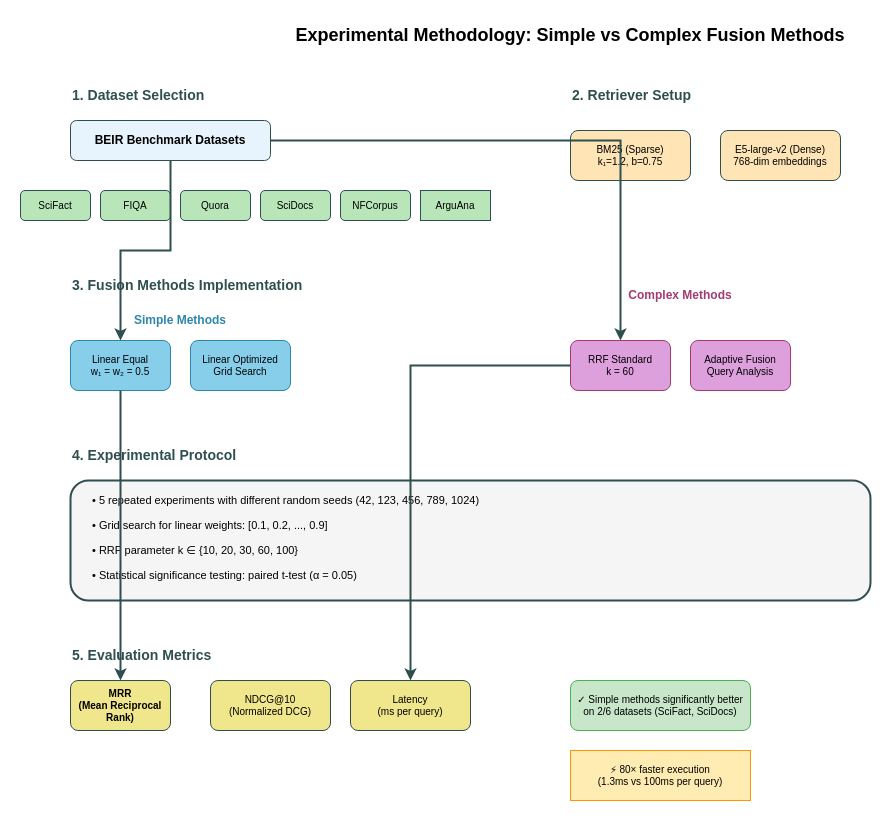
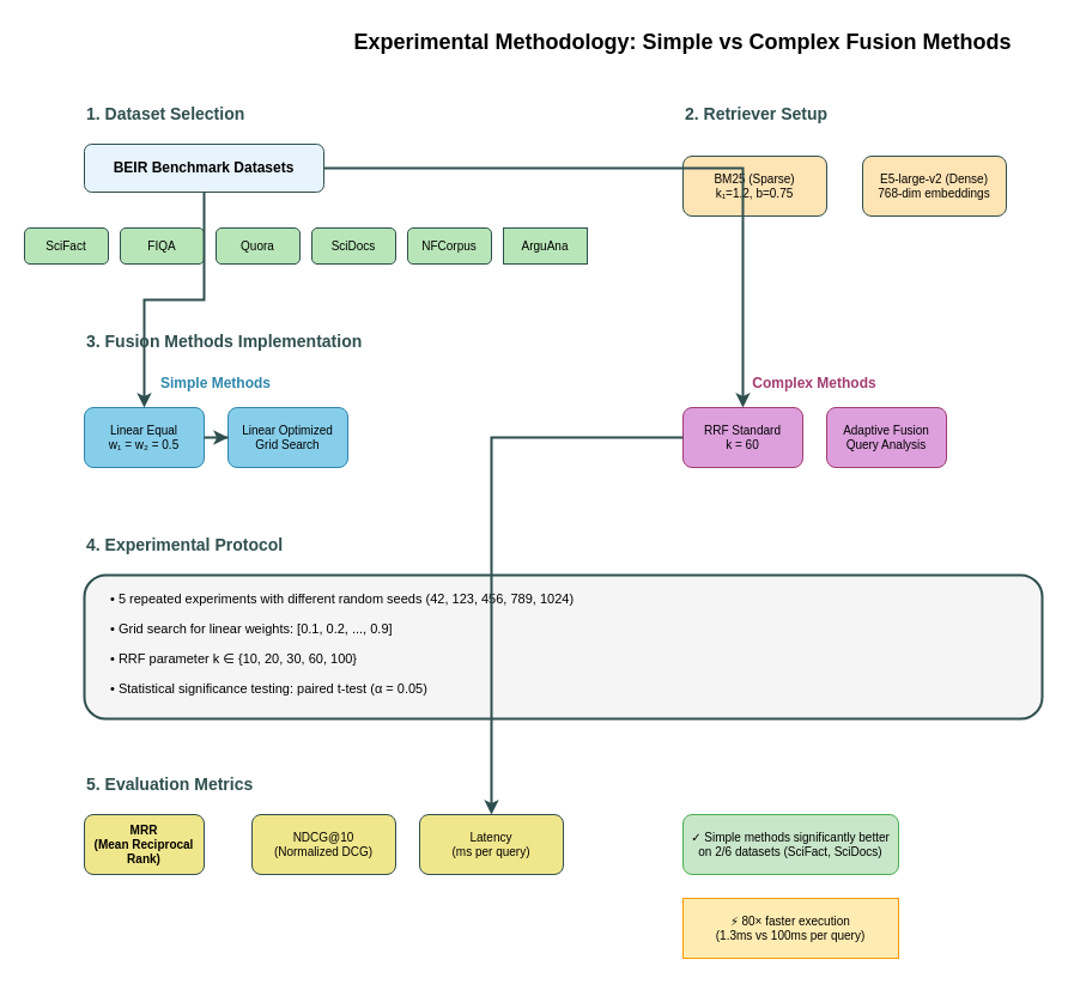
  <mxCell id="0" />
  <mxCell id="1" parent="0" />
  <mxCell id="2" value="Experimental Methodology: Simple vs Complex Fusion Methods" style="text;html=1;strokeColor=none;fillColor=none;align=center;verticalAlign=middle;whiteSpace=wrap;rounded=0;fontSize=18;fontStyle=1;" vertex="1" parent="1"><mxGeometry x="270" y="20" width="600" height="30" as="geometry" /></mxCell>
  <mxCell id="3" value="1. Dataset Selection" style="text;html=1;strokeColor=none;fillColor=none;align=left;verticalAlign=middle;whiteSpace=wrap;rounded=0;fontSize=14;fontStyle=1;fontColor=#2F4F4F;" vertex="1" parent="1"><mxGeometry x="70" y="80" width="150" height="30" as="geometry" /></mxCell>
  <mxCell id="4" value="BEIR Benchmark Datasets" style="rounded=1;whiteSpace=wrap;html=1;fillColor=#E8F4FD;strokeColor=#2F4F4F;fontSize=12;fontStyle=1;" vertex="1" parent="1"><mxGeometry x="70" y="120" width="200" height="40" as="geometry" /></mxCell>
  <mxCell id="5" value="SciFact" style="rounded=1;whiteSpace=wrap;html=1;fillColor=#B8E6B8;strokeColor=#2F4F4F;fontSize=10;" vertex="1" parent="1"><mxGeometry x="20" y="190" width="70" height="30" as="geometry" /></mxCell>
  <mxCell id="6" value="FIQA" style="rounded=1;whiteSpace=wrap;html=1;fillColor=#B8E6B8;strokeColor=#2F4F4F;fontSize=10;" vertex="1" parent="1"><mxGeometry x="100" y="190" width="70" height="30" as="geometry" /></mxCell>
  <mxCell id="7" value="Quora" style="rounded=1;whiteSpace=wrap;html=1;fillColor=#B8E6B8;strokeColor=#2F4F4F;fontSize=10;" vertex="1" parent="1"><mxGeometry x="180" y="190" width="70" height="30" as="geometry" /></mxCell>
  <mxCell id="8" value="SciDocs" style="rounded=1;whiteSpace=wrap;html=1;fillColor=#B8E6B8;strokeColor=#2F4F4F;fontSize=10;" vertex="1" parent="1"><mxGeometry x="260" y="190" width="70" height="30" as="geometry" /></mxCell>
  <mxCell id="9" value="NFCorpus" style="rounded=1;whiteSpace=wrap;html=1;fillColor=#B8E6B8;strokeColor=#2F4F4F;fontSize=10;" vertex="1" parent="1"><mxGeometry x="340" y="190" width="70" height="30" as="geometry" /></mxCell>
  <mxCell id="10" value="ArguAna" style="whiteSpace=wrap;html=1;fillColor=#B8E6B8;strokeColor=#2F4F4F;fontSize=10;rounded=0;" vertex="1" parent="1"><mxGeometry x="420" y="190" width="70" height="30" as="geometry" /></mxCell>
  <mxCell id="11" value="2. Retriever Setup" style="text;html=1;strokeColor=none;fillColor=none;align=left;verticalAlign=middle;whiteSpace=wrap;rounded=0;fontSize=14;fontStyle=1;fontColor=#2F4F4F;" vertex="1" parent="1"><mxGeometry x="570" y="80" width="150" height="30" as="geometry" /></mxCell>
  <mxCell id="12" value="BM25 (Sparse)&#10;k₁=1.2, b=0.75" style="rounded=1;whiteSpace=wrap;html=1;fillColor=#FFE4B5;strokeColor=#2F4F4F;fontSize=10;" vertex="1" parent="1"><mxGeometry x="570" y="130" width="120" height="50" as="geometry" /></mxCell>
  <mxCell id="13" value="E5-large-v2 (Dense)&#10;768-dim embeddings" style="rounded=1;whiteSpace=wrap;html=1;fillColor=#FFE4B5;strokeColor=#2F4F4F;fontSize=10;" vertex="1" parent="1"><mxGeometry x="720" y="130" width="120" height="50" as="geometry" /></mxCell>
  <mxCell id="14" value="3. Fusion Methods Implementation" style="text;html=1;strokeColor=none;fillColor=none;align=left;verticalAlign=middle;whiteSpace=wrap;rounded=0;fontSize=14;fontStyle=1;fontColor=#2F4F4F;" vertex="1" parent="1"><mxGeometry x="70" y="270" width="250" height="30" as="geometry" /></mxCell>
  <mxCell id="15" value="Simple Methods" style="text;html=1;strokeColor=none;fillColor=none;align=center;verticalAlign=middle;whiteSpace=wrap;rounded=0;fontSize=12;fontStyle=1;fontColor=#2E86AB;" vertex="1" parent="1"><mxGeometry x="120" y="310" width="120" height="20" as="geometry" /></mxCell>
  <mxCell id="16" value="Linear Equal&#10;w₁ = w₂ = 0.5" style="rounded=1;whiteSpace=wrap;html=1;fillColor=#87CEEB;strokeColor=#2E86AB;fontSize=10;" vertex="1" parent="1"><mxGeometry x="70" y="340" width="100" height="50" as="geometry" /></mxCell>
  <mxCell id="17" value="Linear Optimized&#10;Grid Search" style="rounded=1;whiteSpace=wrap;html=1;fillColor=#87CEEB;strokeColor=#2E86AB;fontSize=10;" vertex="1" parent="1"><mxGeometry x="190" y="340" width="100" height="50" as="geometry" /></mxCell>
- <mxCell id="18" value="Complex Methods" style="text;html=1;strokeColor=none;fillColor=none;align=center;verticalAlign=middle;whiteSpace=wrap;rounded=0;fontSize=12;fontStyle=1;fontColor=#A23B72;" vertex="1" parent="1"><mxGeometry x="620" y="285" width="120" height="20" as="geometry" /></mxCell>
+ <mxCell id="18" value="Complex Methods" style="text;html=1;strokeColor=none;fillColor=none;align=center;verticalAlign=middle;whiteSpace=wrap;rounded=0;fontSize=12;fontStyle=1;fontColor=#A23B72;" vertex="1" parent="1"><mxGeometry x="620" y="310" width="120" height="20" as="geometry" /></mxCell>
  <mxCell id="19" value="RRF Standard&#10;k = 60" style="rounded=1;whiteSpace=wrap;html=1;fillColor=#DDA0DD;strokeColor=#A23B72;fontSize=10;" vertex="1" parent="1"><mxGeometry x="570" y="340" width="100" height="50" as="geometry" /></mxCell>
  <mxCell id="20" value="Adaptive Fusion&#10;Query Analysis" style="rounded=1;whiteSpace=wrap;html=1;fillColor=#DDA0DD;strokeColor=#A23B72;fontSize=10;" vertex="1" parent="1"><mxGeometry x="690" y="340" width="100" height="50" as="geometry" /></mxCell>
  <mxCell id="21" value="4. Experimental Protocol" style="text;html=1;strokeColor=none;fillColor=none;align=left;verticalAlign=middle;whiteSpace=wrap;rounded=0;fontSize=14;fontStyle=1;fontColor=#2F4F4F;" vertex="1" parent="1"><mxGeometry x="70" y="440" width="200" height="30" as="geometry" /></mxCell>
  <mxCell id="22" value="" style="rounded=1;whiteSpace=wrap;html=1;fillColor=#F5F5F5;strokeColor=#2F4F4F;strokeWidth=2;" vertex="1" parent="1"><mxGeometry x="70" y="480" width="800" height="120" as="geometry" /></mxCell>
  <mxCell id="23" value="• 5 repeated experiments with different random seeds (42, 123, 456, 789, 1024)" style="text;html=1;strokeColor=none;fillColor=none;align=left;verticalAlign=middle;whiteSpace=wrap;rounded=0;fontSize=11;" vertex="1" parent="1"><mxGeometry x="90" y="490" width="500" height="20" as="geometry" /></mxCell>
  <mxCell id="24" value="• Grid search for linear weights: [0.1, 0.2, ..., 0.9]" style="text;html=1;strokeColor=none;fillColor=none;align=left;verticalAlign=middle;whiteSpace=wrap;rounded=0;fontSize=11;" vertex="1" parent="1"><mxGeometry x="90" y="515" width="400" height="20" as="geometry" /></mxCell>
  <mxCell id="25" value="• RRF parameter k ∈ {10, 20, 30, 60, 100}" style="text;html=1;strokeColor=none;fillColor=none;align=left;verticalAlign=middle;whiteSpace=wrap;rounded=0;fontSize=11;" vertex="1" parent="1"><mxGeometry x="90" y="540" width="300" height="20" as="geometry" /></mxCell>
  <mxCell id="26" value="• Statistical significance testing: paired t-test (α = 0.05)" style="text;html=1;strokeColor=none;fillColor=none;align=left;verticalAlign=middle;whiteSpace=wrap;rounded=0;fontSize=11;" vertex="1" parent="1"><mxGeometry x="90" y="565" width="400" height="20" as="geometry" /></mxCell>
  <mxCell id="27" value="5. Evaluation Metrics" style="text;html=1;strokeColor=none;fillColor=none;align=left;verticalAlign=middle;whiteSpace=wrap;rounded=0;fontSize=14;fontStyle=1;fontColor=#2F4F4F;" vertex="1" parent="1"><mxGeometry x="70" y="640" width="150" height="30" as="geometry" /></mxCell>
  <mxCell id="28" value="MRR&#10;(Mean Reciprocal Rank)" style="rounded=1;whiteSpace=wrap;html=1;fillColor=#F0E68C;strokeColor=#2F4F4F;fontSize=10;fontStyle=1;" vertex="1" parent="1"><mxGeometry x="70" y="680" width="100" height="50" as="geometry" /></mxCell>
  <mxCell id="29" value="NDCG@10&#10;(Normalized DCG)" style="rounded=1;whiteSpace=wrap;html=1;fillColor=#F0E68C;strokeColor=#2F4F4F;fontSize=10;" vertex="1" parent="1"><mxGeometry x="210" y="680" width="120" height="50" as="geometry" /></mxCell>
  <mxCell id="30" value="Latency&#10;(ms per query)" style="rounded=1;whiteSpace=wrap;html=1;fillColor=#F0E68C;strokeColor=#2F4F4F;fontSize=10;" vertex="1" parent="1"><mxGeometry x="350" y="680" width="120" height="50" as="geometry" /></mxCell>
  <mxCell id="31" value="✓ Simple methods significantly better&#10;   on 2/6 datasets (SciFact, SciDocs)" style="rounded=1;whiteSpace=wrap;html=1;fillColor=#C8E6C9;strokeColor=#4CAF50;fontSize=10;" vertex="1" parent="1"><mxGeometry x="570" y="680" width="180" height="50" as="geometry" /></mxCell>
  <mxCell id="32" value="⚡ 80× faster execution&#10;   (1.3ms vs 100ms per query)" style="whiteSpace=wrap;html=1;fillColor=#FFECB3;strokeColor=#FF9800;fontSize=10;rounded=0;" vertex="1" parent="1"><mxGeometry x="570" y="750" width="180" height="50" as="geometry" /></mxCell>
  <mxCell id="33" style="edgeStyle=orthogonalEdgeStyle;rounded=0;orthogonalLoop=1;jettySize=auto;html=1;strokeWidth=2;strokeColor=#2F4F4F;" edge="1" parent="1" source="4" target="16"><mxGeometry relative="1" as="geometry" /></mxCell>
  <mxCell id="34" style="edgeStyle=orthogonalEdgeStyle;rounded=0;orthogonalLoop=1;jettySize=auto;html=1;strokeWidth=2;strokeColor=#2F4F4F;" edge="1" parent="1" source="4" target="19"><mxGeometry relative="1" as="geometry" /></mxCell>
- <mxCell id="35" style="edgeStyle=orthogonalEdgeStyle;rounded=0;orthogonalLoop=1;jettySize=auto;html=1;strokeWidth=2;strokeColor=#2F4F4F;" edge="1" parent="1" source="16" target="28"><mxGeometry relative="1" as="geometry" /></mxCell>
+ <mxCell id="35" style="edgeStyle=orthogonalEdgeStyle;rounded=0;orthogonalLoop=1;jettySize=auto;html=1;strokeWidth=2;strokeColor=#2F4F4F;" edge="1" parent="1" source="16" target="17"><mxGeometry relative="1" as="geometry" /></mxCell>
  <mxCell id="36" style="edgeStyle=orthogonalEdgeStyle;rounded=0;orthogonalLoop=1;jettySize=auto;html=1;strokeWidth=2;strokeColor=#2F4F4F;" edge="1" parent="1" source="19" target="30"><mxGeometry relative="1" as="geometry" /></mxCell>
